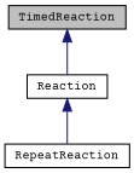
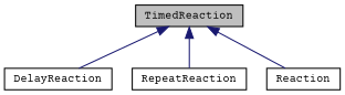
  digraph {
    fontname="Courier Prime"
    node [color=black fontname="Courier Prime" fontsize=10 shape=record]
    edge [color=midnightblue dir=back fontname="Courier Prime" fontsize=10 labelfontname=Helvetica labelfontsize=10 style=solid]
    n1 [fillcolor=grey75 fontcolor=black height=0.2 label=TimedReaction style=filled width=0.4]
+   n2 [height=0.2 label=DelayReaction width=0.4]
    n3 [height=0.2 label=RepeatReaction width=0.4]
    n4 [height=0.2 label=Reaction width=0.4]
-   n4 -> n3
+   n1 -> n2
+   n1 -> n3
    n1 -> n4
  }
